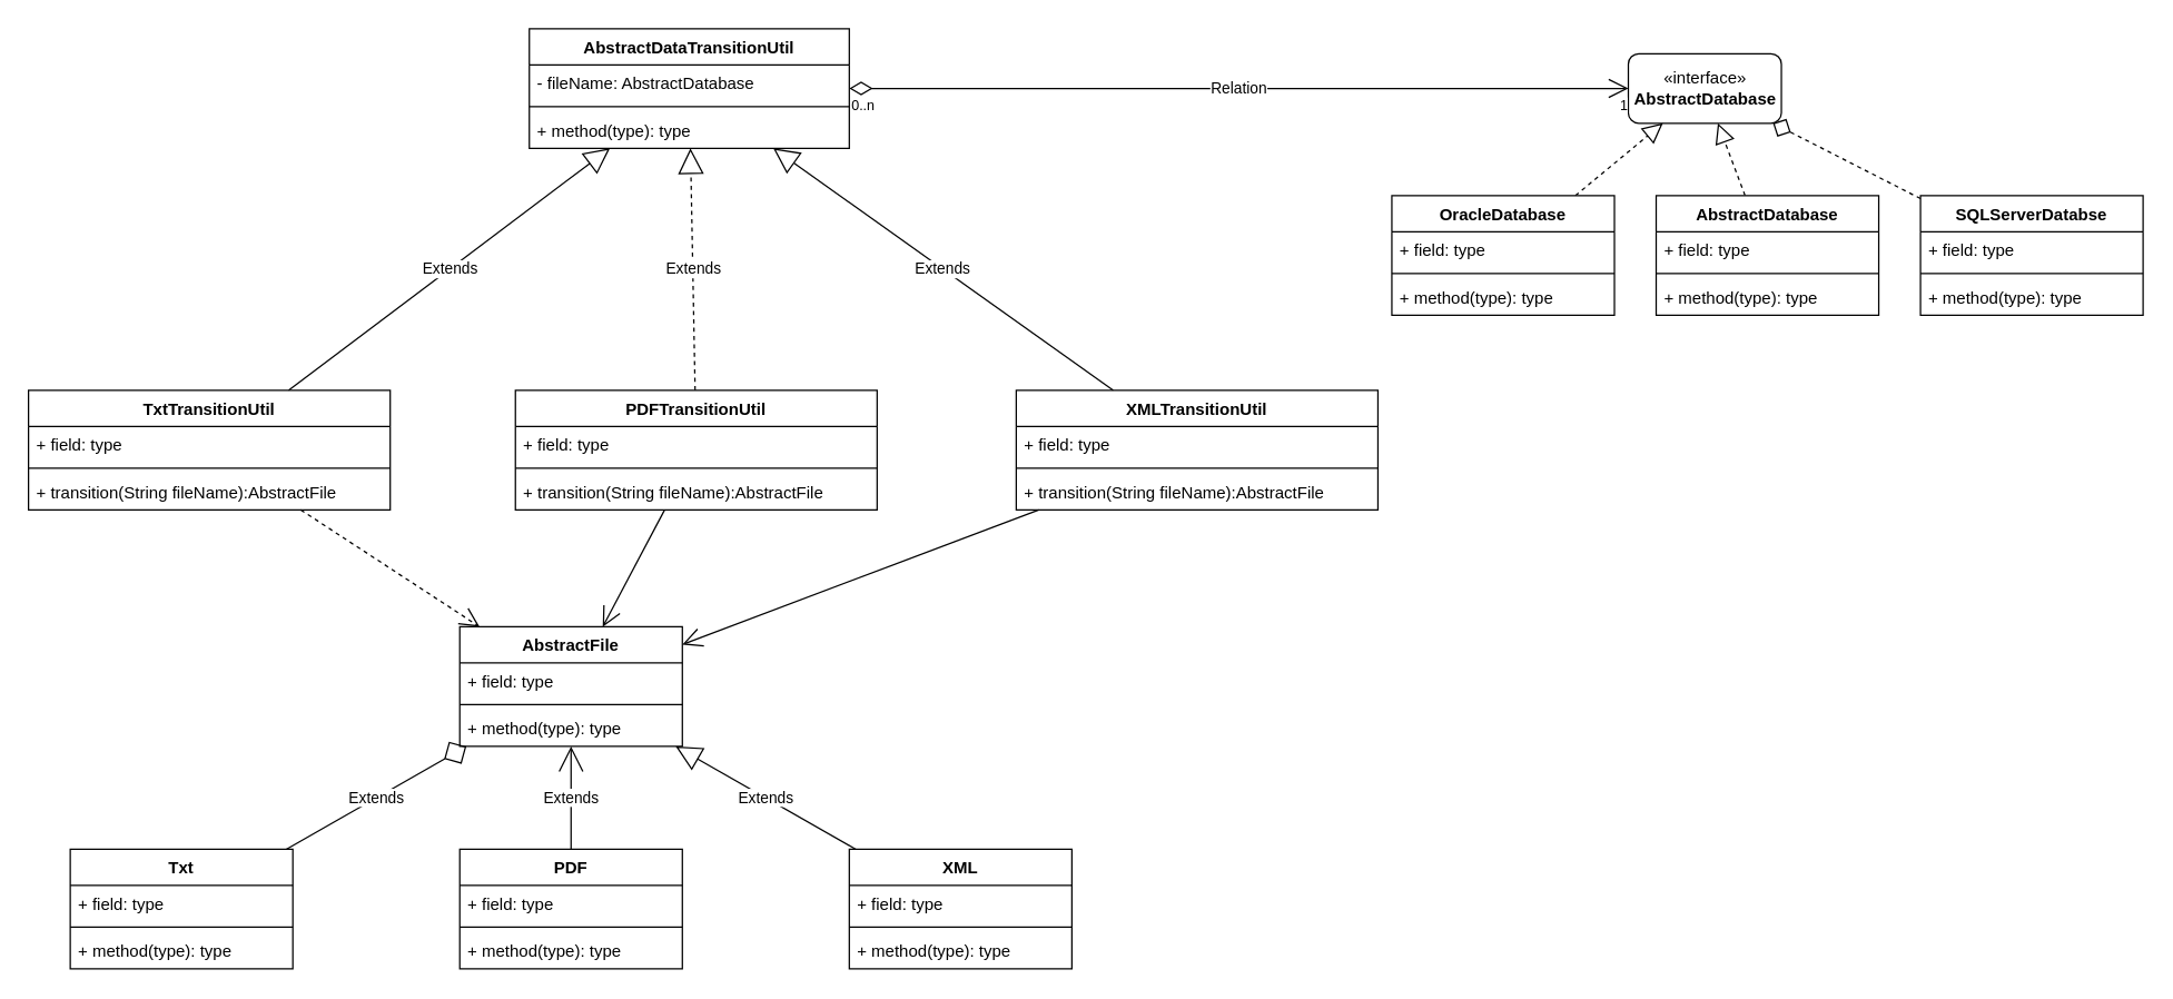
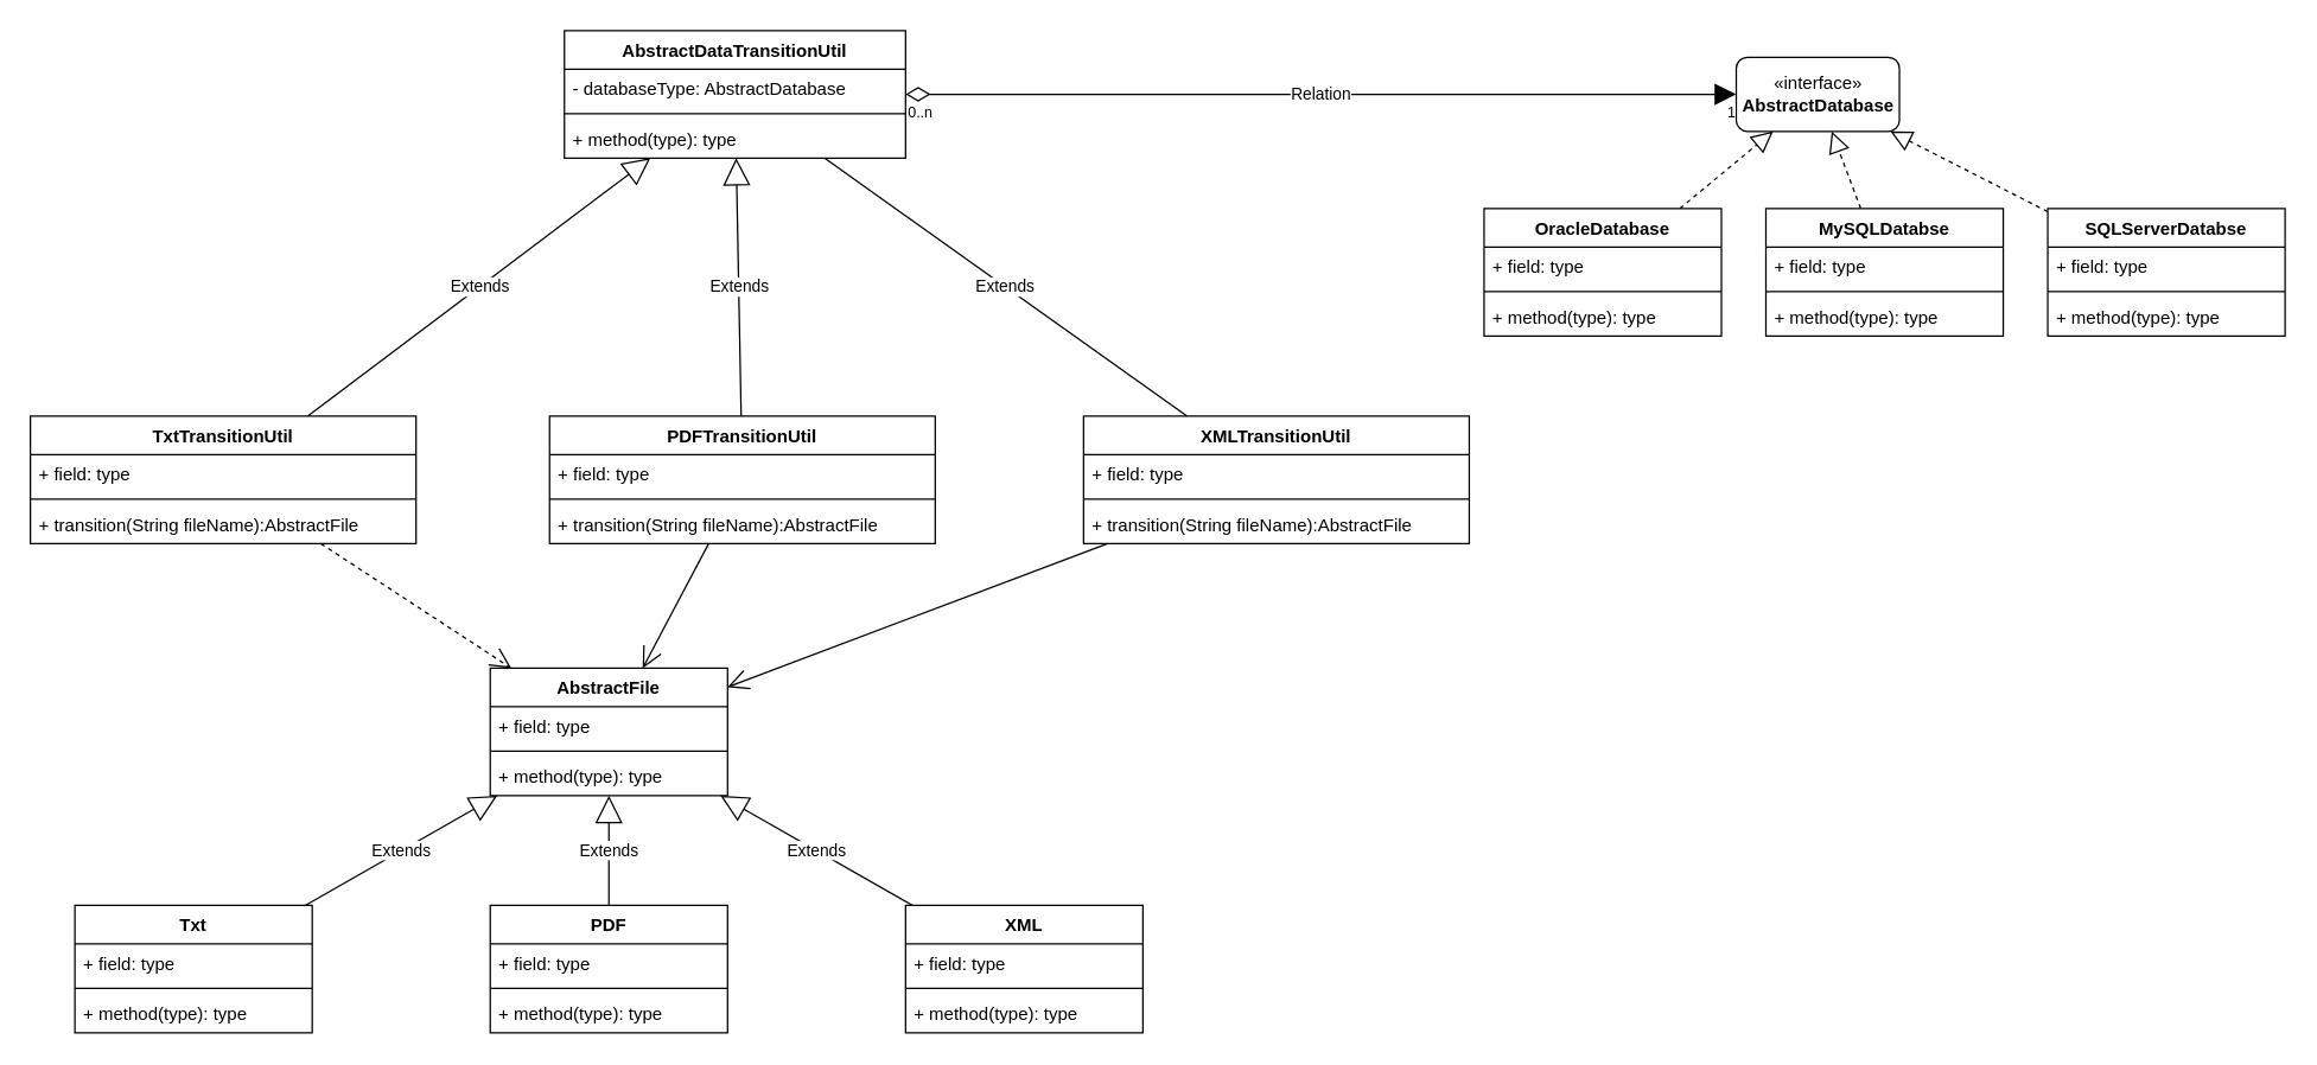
  <mxCell id="0" />
  <mxCell id="1" parent="0" />
  <mxCell id="2" value="«interface»&lt;br&gt;&lt;b&gt;AbstractDatabase&lt;/b&gt;" style="html=1;rounded=1;" vertex="1" parent="1"><mxGeometry x="1170" y="38" width="110" height="50" as="geometry" /></mxCell>
- <mxCell id="3" value="Relation" style="endArrow=open;html=1;endSize=12;startArrow=diamondThin;startSize=14;startFill=0;edgeStyle=orthogonalEdgeStyle;" edge="1" parent="1" source="33" target="2"><mxGeometry relative="1" as="geometry"><mxPoint x="890" y="180" as="sourcePoint" /><mxPoint x="1050" y="180" as="targetPoint" /></mxGeometry></mxCell>
+ <mxCell id="3" value="Relation" style="endArrow=block;html=1;endSize=12;startArrow=diamondThin;startSize=14;startFill=0;edgeStyle=orthogonalEdgeStyle;" edge="1" parent="1" source="33" target="2"><mxGeometry relative="1" as="geometry"><mxPoint x="890" y="180" as="sourcePoint" /><mxPoint x="1050" y="180" as="targetPoint" /></mxGeometry></mxCell>
  <mxCell id="4" value="0..n" style="resizable=0;html=1;align=left;verticalAlign=top;labelBackgroundColor=#ffffff;fontSize=10;" connectable="0" vertex="1" parent="3"><mxGeometry x="-1" relative="1" as="geometry" /></mxCell>
  <mxCell id="5" value="1" style="resizable=0;html=1;align=right;verticalAlign=top;labelBackgroundColor=#ffffff;fontSize=10;" connectable="0" vertex="1" parent="3"><mxGeometry x="1" relative="1" as="geometry" /></mxCell>
  <mxCell id="6" value="" style="endArrow=block;dashed=1;endFill=0;endSize=12;html=1;" edge="1" parent="1" source="9" target="2"><mxGeometry width="160" relative="1" as="geometry"><mxPoint x="870" y="310" as="sourcePoint" /><mxPoint x="1030" y="310" as="targetPoint" /></mxGeometry></mxCell>
  <mxCell id="7" value="" style="endArrow=block;dashed=1;endFill=0;endSize=12;html=1;" edge="1" parent="1" source="13" target="2"><mxGeometry width="160" relative="1" as="geometry"><mxPoint x="1141.958" y="150" as="sourcePoint" /><mxPoint x="1204.792" y="98" as="targetPoint" /></mxGeometry></mxCell>
- <mxCell id="8" value="" style="endArrow=diamond;dashed=1;endFill=0;endSize=12;html=1;" edge="1" parent="1" source="17" target="2"><mxGeometry width="160" relative="1" as="geometry"><mxPoint x="1263.875" y="150" as="sourcePoint" /><mxPoint x="1244.375" y="98" as="targetPoint" /></mxGeometry></mxCell>
+ <mxCell id="8" value="" style="endArrow=block;dashed=1;endFill=0;endSize=12;html=1;" edge="1" parent="1" source="17" target="2"><mxGeometry width="160" relative="1" as="geometry"><mxPoint x="1263.875" y="150" as="sourcePoint" /><mxPoint x="1244.375" y="98" as="targetPoint" /></mxGeometry></mxCell>
  <mxCell id="9" value="OracleDatabase" style="swimlane;fontStyle=1;align=center;verticalAlign=top;childLayout=stackLayout;horizontal=1;startSize=26;horizontalStack=0;resizeParent=1;resizeParentMax=0;resizeLast=0;collapsible=1;marginBottom=0;" vertex="1" parent="1"><mxGeometry x="1000" y="140" width="160" height="86" as="geometry" /></mxCell>
  <mxCell id="10" value="+ field: type" style="text;strokeColor=none;fillColor=none;align=left;verticalAlign=top;spacingLeft=4;spacingRight=4;overflow=hidden;rotatable=0;points=[[0,0.5],[1,0.5]];portConstraint=eastwest;" vertex="1" parent="9"><mxGeometry y="26" width="160" height="26" as="geometry" /></mxCell>
  <mxCell id="11" value="" style="line;strokeWidth=1;fillColor=none;align=left;verticalAlign=middle;spacingTop=-1;spacingLeft=3;spacingRight=3;rotatable=0;labelPosition=right;points=[];portConstraint=eastwest;" vertex="1" parent="9"><mxGeometry y="52" width="160" height="8" as="geometry" /></mxCell>
  <mxCell id="12" value="+ method(type): type" style="text;strokeColor=none;fillColor=none;align=left;verticalAlign=top;spacingLeft=4;spacingRight=4;overflow=hidden;rotatable=0;points=[[0,0.5],[1,0.5]];portConstraint=eastwest;" vertex="1" parent="9"><mxGeometry y="60" width="160" height="26" as="geometry" /></mxCell>
- <mxCell id="13" value="AbstractDatabase" style="swimlane;fontStyle=1;align=center;verticalAlign=top;childLayout=stackLayout;horizontal=1;startSize=26;horizontalStack=0;resizeParent=1;resizeParentMax=0;resizeLast=0;collapsible=1;marginBottom=0;" vertex="1" parent="1"><mxGeometry x="1190" y="140" width="160" height="86" as="geometry" /></mxCell>
+ <mxCell id="13" value="MySQLDatabse" style="swimlane;fontStyle=1;align=center;verticalAlign=top;childLayout=stackLayout;horizontal=1;startSize=26;horizontalStack=0;resizeParent=1;resizeParentMax=0;resizeLast=0;collapsible=1;marginBottom=0;" vertex="1" parent="1"><mxGeometry x="1190" y="140" width="160" height="86" as="geometry" /></mxCell>
  <mxCell id="14" value="+ field: type" style="text;strokeColor=none;fillColor=none;align=left;verticalAlign=top;spacingLeft=4;spacingRight=4;overflow=hidden;rotatable=0;points=[[0,0.5],[1,0.5]];portConstraint=eastwest;" vertex="1" parent="13"><mxGeometry y="26" width="160" height="26" as="geometry" /></mxCell>
  <mxCell id="15" value="" style="line;strokeWidth=1;fillColor=none;align=left;verticalAlign=middle;spacingTop=-1;spacingLeft=3;spacingRight=3;rotatable=0;labelPosition=right;points=[];portConstraint=eastwest;" vertex="1" parent="13"><mxGeometry y="52" width="160" height="8" as="geometry" /></mxCell>
  <mxCell id="16" value="+ method(type): type" style="text;strokeColor=none;fillColor=none;align=left;verticalAlign=top;spacingLeft=4;spacingRight=4;overflow=hidden;rotatable=0;points=[[0,0.5],[1,0.5]];portConstraint=eastwest;" vertex="1" parent="13"><mxGeometry y="60" width="160" height="26" as="geometry" /></mxCell>
  <mxCell id="17" value="SQLServerDatabse" style="swimlane;fontStyle=1;align=center;verticalAlign=top;childLayout=stackLayout;horizontal=1;startSize=26;horizontalStack=0;resizeParent=1;resizeParentMax=0;resizeLast=0;collapsible=1;marginBottom=0;" vertex="1" parent="1"><mxGeometry x="1380" y="140" width="160" height="86" as="geometry" /></mxCell>
  <mxCell id="18" value="+ field: type" style="text;strokeColor=none;fillColor=none;align=left;verticalAlign=top;spacingLeft=4;spacingRight=4;overflow=hidden;rotatable=0;points=[[0,0.5],[1,0.5]];portConstraint=eastwest;" vertex="1" parent="17"><mxGeometry y="26" width="160" height="26" as="geometry" /></mxCell>
  <mxCell id="19" value="" style="line;strokeWidth=1;fillColor=none;align=left;verticalAlign=middle;spacingTop=-1;spacingLeft=3;spacingRight=3;rotatable=0;labelPosition=right;points=[];portConstraint=eastwest;" vertex="1" parent="17"><mxGeometry y="52" width="160" height="8" as="geometry" /></mxCell>
  <mxCell id="20" value="+ method(type): type" style="text;strokeColor=none;fillColor=none;align=left;verticalAlign=top;spacingLeft=4;spacingRight=4;overflow=hidden;rotatable=0;points=[[0,0.5],[1,0.5]];portConstraint=eastwest;" vertex="1" parent="17"><mxGeometry y="60" width="160" height="26" as="geometry" /></mxCell>
  <mxCell id="21" value="TxtTransitionUtil" style="swimlane;fontStyle=1;align=center;verticalAlign=top;childLayout=stackLayout;horizontal=1;startSize=26;horizontalStack=0;resizeParent=1;resizeParentMax=0;resizeLast=0;collapsible=1;marginBottom=0;" vertex="1" parent="1"><mxGeometry x="20" y="280" width="260" height="86" as="geometry" /></mxCell>
  <mxCell id="22" value="+ field: type" style="text;strokeColor=none;fillColor=none;align=left;verticalAlign=top;spacingLeft=4;spacingRight=4;overflow=hidden;rotatable=0;points=[[0,0.5],[1,0.5]];portConstraint=eastwest;" vertex="1" parent="21"><mxGeometry y="26" width="260" height="26" as="geometry" /></mxCell>
  <mxCell id="23" value="" style="line;strokeWidth=1;fillColor=none;align=left;verticalAlign=middle;spacingTop=-1;spacingLeft=3;spacingRight=3;rotatable=0;labelPosition=right;points=[];portConstraint=eastwest;" vertex="1" parent="21"><mxGeometry y="52" width="260" height="8" as="geometry" /></mxCell>
  <mxCell id="24" value="+ transition(String fileName):AbstractFile" style="text;strokeColor=none;fillColor=none;align=left;verticalAlign=top;spacingLeft=4;spacingRight=4;overflow=hidden;rotatable=0;points=[[0,0.5],[1,0.5]];portConstraint=eastwest;" vertex="1" parent="21"><mxGeometry y="60" width="260" height="26" as="geometry" /></mxCell>
  <mxCell id="25" value="PDFTransitionUtil" style="swimlane;fontStyle=1;align=center;verticalAlign=top;childLayout=stackLayout;horizontal=1;startSize=26;horizontalStack=0;resizeParent=1;resizeParentMax=0;resizeLast=0;collapsible=1;marginBottom=0;" vertex="1" parent="1"><mxGeometry x="370" y="280" width="260" height="86" as="geometry" /></mxCell>
  <mxCell id="26" value="+ field: type" style="text;strokeColor=none;fillColor=none;align=left;verticalAlign=top;spacingLeft=4;spacingRight=4;overflow=hidden;rotatable=0;points=[[0,0.5],[1,0.5]];portConstraint=eastwest;" vertex="1" parent="25"><mxGeometry y="26" width="260" height="26" as="geometry" /></mxCell>
  <mxCell id="27" value="" style="line;strokeWidth=1;fillColor=none;align=left;verticalAlign=middle;spacingTop=-1;spacingLeft=3;spacingRight=3;rotatable=0;labelPosition=right;points=[];portConstraint=eastwest;" vertex="1" parent="25"><mxGeometry y="52" width="260" height="8" as="geometry" /></mxCell>
  <mxCell id="28" value="+ transition(String fileName):AbstractFile" style="text;strokeColor=none;fillColor=none;align=left;verticalAlign=top;spacingLeft=4;spacingRight=4;overflow=hidden;rotatable=0;points=[[0,0.5],[1,0.5]];portConstraint=eastwest;" vertex="1" parent="25"><mxGeometry y="60" width="260" height="26" as="geometry" /></mxCell>
  <mxCell id="29" value="XMLTransitionUtil" style="swimlane;fontStyle=1;align=center;verticalAlign=top;childLayout=stackLayout;horizontal=1;startSize=26;horizontalStack=0;resizeParent=1;resizeParentMax=0;resizeLast=0;collapsible=1;marginBottom=0;" vertex="1" parent="1"><mxGeometry x="730" y="280" width="260" height="86" as="geometry" /></mxCell>
  <mxCell id="30" value="+ field: type" style="text;strokeColor=none;fillColor=none;align=left;verticalAlign=top;spacingLeft=4;spacingRight=4;overflow=hidden;rotatable=0;points=[[0,0.5],[1,0.5]];portConstraint=eastwest;" vertex="1" parent="29"><mxGeometry y="26" width="260" height="26" as="geometry" /></mxCell>
  <mxCell id="31" value="" style="line;strokeWidth=1;fillColor=none;align=left;verticalAlign=middle;spacingTop=-1;spacingLeft=3;spacingRight=3;rotatable=0;labelPosition=right;points=[];portConstraint=eastwest;" vertex="1" parent="29"><mxGeometry y="52" width="260" height="8" as="geometry" /></mxCell>
  <mxCell id="32" value="+ transition(String fileName):AbstractFile" style="text;strokeColor=none;fillColor=none;align=left;verticalAlign=top;spacingLeft=4;spacingRight=4;overflow=hidden;rotatable=0;points=[[0,0.5],[1,0.5]];portConstraint=eastwest;" vertex="1" parent="29"><mxGeometry y="60" width="260" height="26" as="geometry" /></mxCell>
  <mxCell id="33" value="AbstractDataTransitionUtil" style="swimlane;fontStyle=1;align=center;verticalAlign=top;childLayout=stackLayout;horizontal=1;startSize=26;horizontalStack=0;resizeParent=1;resizeParentMax=0;resizeLast=0;collapsible=1;marginBottom=0;" vertex="1" parent="1"><mxGeometry x="380" y="20" width="230" height="86" as="geometry" /></mxCell>
- <mxCell id="34" value="- fileName: AbstractDatabase" style="text;strokeColor=none;fillColor=none;align=left;verticalAlign=top;spacingLeft=4;spacingRight=4;overflow=hidden;rotatable=0;points=[[0,0.5],[1,0.5]];portConstraint=eastwest;" vertex="1" parent="33"><mxGeometry y="26" width="230" height="26" as="geometry" /></mxCell>
+ <mxCell id="34" value="- databaseType: AbstractDatabase" style="text;strokeColor=none;fillColor=none;align=left;verticalAlign=top;spacingLeft=4;spacingRight=4;overflow=hidden;rotatable=0;points=[[0,0.5],[1,0.5]];portConstraint=eastwest;" vertex="1" parent="33"><mxGeometry y="26" width="230" height="26" as="geometry" /></mxCell>
  <mxCell id="35" value="" style="line;strokeWidth=1;fillColor=none;align=left;verticalAlign=middle;spacingTop=-1;spacingLeft=3;spacingRight=3;rotatable=0;labelPosition=right;points=[];portConstraint=eastwest;" vertex="1" parent="33"><mxGeometry y="52" width="230" height="8" as="geometry" /></mxCell>
  <mxCell id="36" value="+ method(type): type" style="text;strokeColor=none;fillColor=none;align=left;verticalAlign=top;spacingLeft=4;spacingRight=4;overflow=hidden;rotatable=0;points=[[0,0.5],[1,0.5]];portConstraint=eastwest;" vertex="1" parent="33"><mxGeometry y="60" width="230" height="26" as="geometry" /></mxCell>
  <mxCell id="37" value="Extends" style="endArrow=block;endSize=16;endFill=0;html=1;" edge="1" parent="1" source="21" target="33"><mxGeometry width="160" relative="1" as="geometry"><mxPoint x="260" y="160" as="sourcePoint" /><mxPoint x="420" y="160" as="targetPoint" /></mxGeometry></mxCell>
- <mxCell id="38" value="Extends" style="endArrow=block;endSize=16;endFill=0;html=1;dashed=1;" edge="1" parent="1" source="25" target="33"><mxGeometry width="160" relative="1" as="geometry"><mxPoint x="217.058" y="290" as="sourcePoint" /><mxPoint x="447.942" y="116" as="targetPoint" /></mxGeometry></mxCell>
- <mxCell id="39" value="Extends" style="endArrow=block;endSize=16;endFill=0;html=1;" edge="1" parent="1" source="29" target="33"><mxGeometry width="160" relative="1" as="geometry"><mxPoint x="227.058" y="300" as="sourcePoint" /><mxPoint x="457.942" y="126" as="targetPoint" /></mxGeometry></mxCell>
+ <mxCell id="38" value="Extends" style="endArrow=block;endSize=16;endFill=0;html=1;" edge="1" parent="1" source="25" target="33"><mxGeometry width="160" relative="1" as="geometry"><mxPoint x="217.058" y="290" as="sourcePoint" /><mxPoint x="447.942" y="116" as="targetPoint" /></mxGeometry></mxCell>
+ <mxCell id="39" value="Extends" style="endArrow=none;endSize=16;endFill=0;html=1;" edge="1" parent="1" source="29" target="33"><mxGeometry width="160" relative="1" as="geometry"><mxPoint x="227.058" y="300" as="sourcePoint" /><mxPoint x="457.942" y="126" as="targetPoint" /></mxGeometry></mxCell>
  <mxCell id="40" value="PDF" style="swimlane;fontStyle=1;align=center;verticalAlign=top;childLayout=stackLayout;horizontal=1;startSize=26;horizontalStack=0;resizeParent=1;resizeParentMax=0;resizeLast=0;collapsible=1;marginBottom=0;" vertex="1" parent="1"><mxGeometry x="330" y="610" width="160" height="86" as="geometry" /></mxCell>
  <mxCell id="41" value="+ field: type" style="text;strokeColor=none;fillColor=none;align=left;verticalAlign=top;spacingLeft=4;spacingRight=4;overflow=hidden;rotatable=0;points=[[0,0.5],[1,0.5]];portConstraint=eastwest;" vertex="1" parent="40"><mxGeometry y="26" width="160" height="26" as="geometry" /></mxCell>
  <mxCell id="42" value="" style="line;strokeWidth=1;fillColor=none;align=left;verticalAlign=middle;spacingTop=-1;spacingLeft=3;spacingRight=3;rotatable=0;labelPosition=right;points=[];portConstraint=eastwest;" vertex="1" parent="40"><mxGeometry y="52" width="160" height="8" as="geometry" /></mxCell>
  <mxCell id="43" value="+ method(type): type" style="text;strokeColor=none;fillColor=none;align=left;verticalAlign=top;spacingLeft=4;spacingRight=4;overflow=hidden;rotatable=0;points=[[0,0.5],[1,0.5]];portConstraint=eastwest;" vertex="1" parent="40"><mxGeometry y="60" width="160" height="26" as="geometry" /></mxCell>
  <mxCell id="44" value="Txt" style="swimlane;fontStyle=1;align=center;verticalAlign=top;childLayout=stackLayout;horizontal=1;startSize=26;horizontalStack=0;resizeParent=1;resizeParentMax=0;resizeLast=0;collapsible=1;marginBottom=0;" vertex="1" parent="1"><mxGeometry x="50" y="610" width="160" height="86" as="geometry" /></mxCell>
  <mxCell id="45" value="+ field: type" style="text;strokeColor=none;fillColor=none;align=left;verticalAlign=top;spacingLeft=4;spacingRight=4;overflow=hidden;rotatable=0;points=[[0,0.5],[1,0.5]];portConstraint=eastwest;" vertex="1" parent="44"><mxGeometry y="26" width="160" height="26" as="geometry" /></mxCell>
  <mxCell id="46" value="" style="line;strokeWidth=1;fillColor=none;align=left;verticalAlign=middle;spacingTop=-1;spacingLeft=3;spacingRight=3;rotatable=0;labelPosition=right;points=[];portConstraint=eastwest;" vertex="1" parent="44"><mxGeometry y="52" width="160" height="8" as="geometry" /></mxCell>
  <mxCell id="47" value="+ method(type): type" style="text;strokeColor=none;fillColor=none;align=left;verticalAlign=top;spacingLeft=4;spacingRight=4;overflow=hidden;rotatable=0;points=[[0,0.5],[1,0.5]];portConstraint=eastwest;" vertex="1" parent="44"><mxGeometry y="60" width="160" height="26" as="geometry" /></mxCell>
  <mxCell id="48" value="XML" style="swimlane;fontStyle=1;align=center;verticalAlign=top;childLayout=stackLayout;horizontal=1;startSize=26;horizontalStack=0;resizeParent=1;resizeParentMax=0;resizeLast=0;collapsible=1;marginBottom=0;" vertex="1" parent="1"><mxGeometry x="610" y="610" width="160" height="86" as="geometry" /></mxCell>
  <mxCell id="49" value="+ field: type" style="text;strokeColor=none;fillColor=none;align=left;verticalAlign=top;spacingLeft=4;spacingRight=4;overflow=hidden;rotatable=0;points=[[0,0.5],[1,0.5]];portConstraint=eastwest;" vertex="1" parent="48"><mxGeometry y="26" width="160" height="26" as="geometry" /></mxCell>
  <mxCell id="50" value="" style="line;strokeWidth=1;fillColor=none;align=left;verticalAlign=middle;spacingTop=-1;spacingLeft=3;spacingRight=3;rotatable=0;labelPosition=right;points=[];portConstraint=eastwest;" vertex="1" parent="48"><mxGeometry y="52" width="160" height="8" as="geometry" /></mxCell>
  <mxCell id="51" value="+ method(type): type" style="text;strokeColor=none;fillColor=none;align=left;verticalAlign=top;spacingLeft=4;spacingRight=4;overflow=hidden;rotatable=0;points=[[0,0.5],[1,0.5]];portConstraint=eastwest;" vertex="1" parent="48"><mxGeometry y="60" width="160" height="26" as="geometry" /></mxCell>
  <mxCell id="52" value="AbstractFile" style="swimlane;fontStyle=1;align=center;verticalAlign=top;childLayout=stackLayout;horizontal=1;startSize=26;horizontalStack=0;resizeParent=1;resizeParentMax=0;resizeLast=0;collapsible=1;marginBottom=0;" vertex="1" parent="1"><mxGeometry x="330" y="450" width="160" height="86" as="geometry" /></mxCell>
  <mxCell id="53" value="+ field: type" style="text;strokeColor=none;fillColor=none;align=left;verticalAlign=top;spacingLeft=4;spacingRight=4;overflow=hidden;rotatable=0;points=[[0,0.5],[1,0.5]];portConstraint=eastwest;" vertex="1" parent="52"><mxGeometry y="26" width="160" height="26" as="geometry" /></mxCell>
  <mxCell id="54" value="" style="line;strokeWidth=1;fillColor=none;align=left;verticalAlign=middle;spacingTop=-1;spacingLeft=3;spacingRight=3;rotatable=0;labelPosition=right;points=[];portConstraint=eastwest;" vertex="1" parent="52"><mxGeometry y="52" width="160" height="8" as="geometry" /></mxCell>
  <mxCell id="55" value="+ method(type): type" style="text;strokeColor=none;fillColor=none;align=left;verticalAlign=top;spacingLeft=4;spacingRight=4;overflow=hidden;rotatable=0;points=[[0,0.5],[1,0.5]];portConstraint=eastwest;" vertex="1" parent="52"><mxGeometry y="60" width="160" height="26" as="geometry" /></mxCell>
- <mxCell id="56" value="Extends" style="endArrow=diamond;endSize=16;endFill=0;html=1;" edge="1" parent="1" source="44" target="52"><mxGeometry width="160" relative="1" as="geometry"><mxPoint x="89.998" y="580" as="sourcePoint" /><mxPoint x="320.882" y="406" as="targetPoint" /></mxGeometry></mxCell>
- <mxCell id="57" value="Extends" style="endArrow=open;endSize=16;endFill=0;html=1;" edge="1" parent="1" source="40" target="52"><mxGeometry width="160" relative="1" as="geometry"><mxPoint x="215.25" y="620" as="sourcePoint" /><mxPoint x="344.75" y="546" as="targetPoint" /></mxGeometry></mxCell>
+ <mxCell id="56" value="Extends" style="endArrow=block;endSize=16;endFill=0;html=1;" edge="1" parent="1" source="44" target="52"><mxGeometry width="160" relative="1" as="geometry"><mxPoint x="89.998" y="580" as="sourcePoint" /><mxPoint x="320.882" y="406" as="targetPoint" /></mxGeometry></mxCell>
+ <mxCell id="57" value="Extends" style="endArrow=block;endSize=16;endFill=0;html=1;" edge="1" parent="1" source="40" target="52"><mxGeometry width="160" relative="1" as="geometry"><mxPoint x="215.25" y="620" as="sourcePoint" /><mxPoint x="344.75" y="546" as="targetPoint" /></mxGeometry></mxCell>
  <mxCell id="58" value="Extends" style="endArrow=block;endSize=16;endFill=0;html=1;" edge="1" parent="1" source="48" target="52"><mxGeometry width="160" relative="1" as="geometry"><mxPoint x="225.25" y="630" as="sourcePoint" /><mxPoint x="354.75" y="556" as="targetPoint" /></mxGeometry></mxCell>
  <mxCell id="59" value="" style="endArrow=open;endFill=1;endSize=12;html=1;" edge="1" parent="1" source="29" target="52"><mxGeometry width="160" relative="1" as="geometry"><mxPoint x="410" y="430" as="sourcePoint" /><mxPoint x="570" y="430" as="targetPoint" /></mxGeometry></mxCell>
  <mxCell id="60" value="" style="endArrow=open;endFill=1;endSize=12;html=1;dashed=1;" edge="1" parent="1" source="21" target="52"><mxGeometry width="160" relative="1" as="geometry"><mxPoint x="420" y="440" as="sourcePoint" /><mxPoint x="580" y="440" as="targetPoint" /></mxGeometry></mxCell>
  <mxCell id="61" value="" style="endArrow=open;endFill=1;endSize=12;html=1;" edge="1" parent="1" source="25" target="52"><mxGeometry width="160" relative="1" as="geometry"><mxPoint x="420" y="440" as="sourcePoint" /><mxPoint x="580" y="440" as="targetPoint" /></mxGeometry></mxCell>
